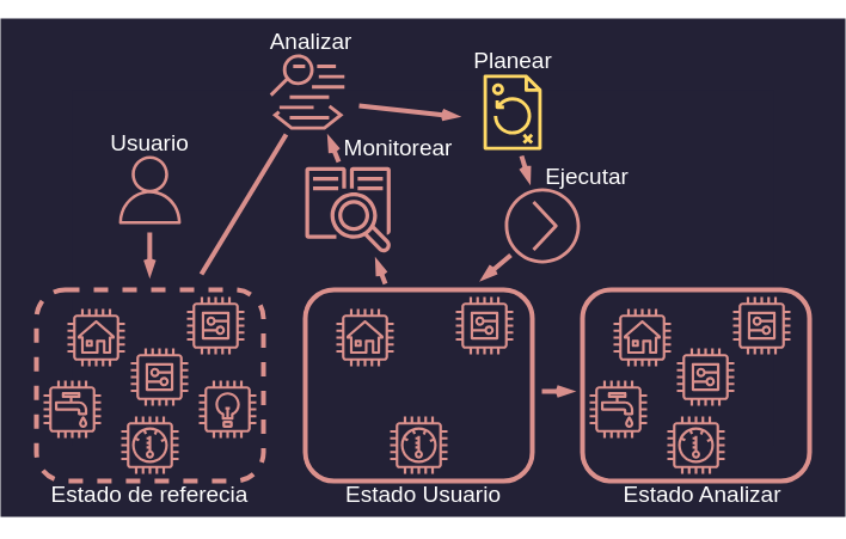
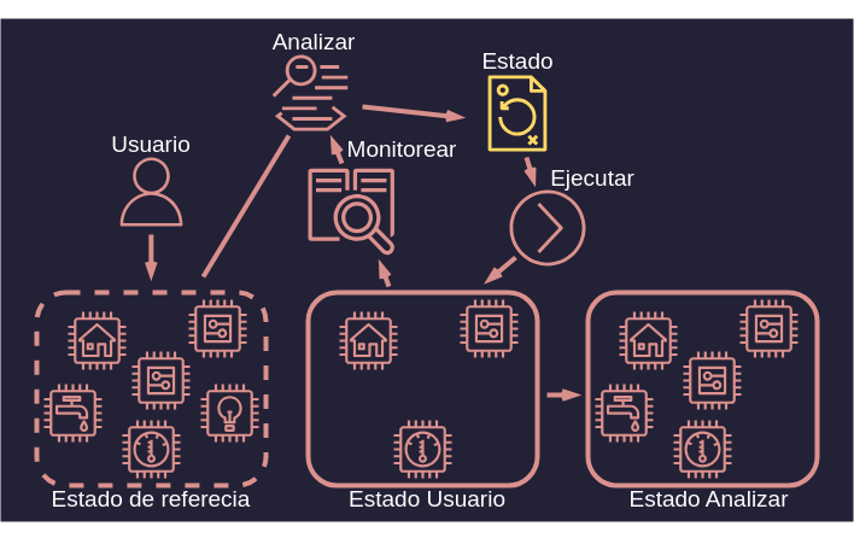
  <mxCell id="0" />
  <mxCell id="1" parent="0" />
  <mxCell id="2" value="" style="group;fillColor=#232136;strokeColor=#232136;strokeWidth=60;movable=1;resizable=1;rotatable=1;deletable=1;editable=1;locked=0;connectable=1;fontSize=19;" parent="1" vertex="1" connectable="0"><mxGeometry x="20" y="45" width="647" height="357" as="geometry" /></mxCell>
  <mxCell id="3" value="" style="sketch=0;outlineConnect=0;fontColor=#232F3E;gradientColor=none;fillColor=#DB918D;strokeColor=none;dashed=0;verticalLabelPosition=bottom;verticalAlign=top;align=center;html=1;fontSize=19;fontStyle=0;aspect=fixed;pointerEvents=1;shape=mxgraph.aws4.user;container=0;fillStyle=auto;" parent="2" vertex="1"><mxGeometry x="66.5" y="85" width="57" height="57" as="geometry" /></mxCell>
  <mxCell id="4" value="" style="endArrow=openThin;html=1;rounded=0;labelBackgroundColor=default;strokeColor=#D88F8C;strokeWidth=4;align=center;verticalAlign=middle;fontFamily=Helvetica;fontSize=19;fontColor=default;shape=connector;endFill=0;" parent="2" edge="1"><mxGeometry width="50" height="50" relative="1" as="geometry"><mxPoint x="94.83" y="149" as="sourcePoint" /><mxPoint x="94.83" y="186" as="targetPoint" /></mxGeometry></mxCell>
  <mxCell id="5" value="" style="endArrow=none;html=1;rounded=0;labelBackgroundColor=default;strokeColor=#D88F8C;strokeWidth=4;align=center;verticalAlign=middle;fontFamily=Helvetica;fontSize=19;fontColor=default;shape=connector;" parent="2" edge="1"><mxGeometry width="50" height="50" relative="1" as="geometry"><mxPoint x="138" y="184" as="sourcePoint" /><mxPoint x="209" y="67" as="targetPoint" /></mxGeometry></mxCell>
  <mxCell id="6" value="" style="sketch=0;outlineConnect=0;fontColor=#232F3E;gradientColor=none;fillColor=#DB918D;strokeColor=#DB918D;dashed=0;verticalLabelPosition=bottom;verticalAlign=top;align=center;html=1;fontSize=19;fontStyle=0;aspect=fixed;pointerEvents=1;shape=mxgraph.aws4.action;fontFamily=Helvetica;container=0;rotation=0;" parent="2" vertex="1"><mxGeometry x="392" y="112" width="63" height="63" as="geometry" /></mxCell>
  <mxCell id="7" value="" style="endArrow=openThin;html=1;rounded=0;labelBackgroundColor=default;strokeColor=#D88F8C;strokeWidth=4;align=center;verticalAlign=middle;fontFamily=Helvetica;fontSize=19;fontColor=default;shape=connector;endFill=0;" parent="2" edge="1"><mxGeometry width="50" height="50" relative="1" as="geometry"><mxPoint x="253" y="90" as="sourcePoint" /><mxPoint x="244" y="68" as="targetPoint" /></mxGeometry></mxCell>
  <mxCell id="8" value="" style="sketch=0;outlineConnect=0;fontColor=#232F3E;gradientColor=none;fillColor=#DB918D;strokeColor=none;dashed=0;verticalLabelPosition=bottom;verticalAlign=top;align=center;html=1;fontSize=19;fontStyle=0;aspect=fixed;shape=mxgraph.aws4.application_discovery_service_aws_agentless_collector;rotation=0;container=0;" parent="2" vertex="1"><mxGeometry x="225" y="94" width="72" height="72" as="geometry" /></mxCell>
  <mxCell id="9" value="" style="sketch=0;outlineConnect=0;fontColor=#232F3E;gradientColor=none;fillColor=#DB918D;strokeColor=none;dashed=0;verticalLabelPosition=bottom;verticalAlign=top;align=center;html=1;fontSize=19;fontStyle=0;aspect=fixed;shape=mxgraph.aws4.mainframe_modernization_analyzer;rotation=0;container=0;" parent="2" vertex="1"><mxGeometry x="195" width="63" height="63" as="geometry" /></mxCell>
  <mxCell id="10" value="" style="sketch=0;outlineConnect=0;fontColor=#232F3E;gradientColor=none;fillColor=#FFD966;strokeColor=#DB918D;dashed=0;verticalLabelPosition=bottom;verticalAlign=top;align=center;html=1;fontSize=19;fontStyle=0;aspect=fixed;pointerEvents=1;shape=mxgraph.aws4.backup_plan;fontFamily=Helvetica;container=0;rotation=0;" parent="2" vertex="1"><mxGeometry x="367" y="17" width="63" height="63" as="geometry" /></mxCell>
  <mxCell id="11" value="" style="endArrow=openThin;html=1;rounded=0;labelBackgroundColor=default;strokeColor=#D88F8C;strokeWidth=4;align=center;verticalAlign=middle;fontFamily=Helvetica;fontSize=19;fontColor=default;shape=connector;endFill=0;" parent="2" edge="1"><mxGeometry width="50" height="50" relative="1" as="geometry"><mxPoint x="292" y="192" as="sourcePoint" /><mxPoint x="284" y="171" as="targetPoint" /></mxGeometry></mxCell>
  <mxCell id="12" value="" style="endArrow=none;html=1;rounded=0;labelBackgroundColor=default;strokeColor=#D88F8C;strokeWidth=4;align=center;verticalAlign=middle;fontFamily=Helvetica;fontSize=19;fontColor=default;shape=connector;endFill=0;startArrow=openThin;startFill=0;exitX=0.547;exitY=0.146;exitDx=0;exitDy=0;exitPerimeter=0;" parent="2" source="2" edge="1"><mxGeometry width="50" height="50" relative="1" as="geometry"><mxPoint x="335" y="51" as="sourcePoint" /><mxPoint x="270" y="43" as="targetPoint" /></mxGeometry></mxCell>
  <mxCell id="13" value="" style="endArrow=none;html=1;rounded=0;labelBackgroundColor=default;strokeColor=#D88F8C;strokeWidth=4;align=center;verticalAlign=middle;fontFamily=Helvetica;fontSize=19;fontColor=default;shape=connector;startArrow=openThin;startFill=0;" parent="2" edge="1"><mxGeometry width="50" height="50" relative="1" as="geometry"><mxPoint x="413" y="108" as="sourcePoint" /><mxPoint x="406" y="85" as="targetPoint" /></mxGeometry></mxCell>
  <mxCell id="14" value="" style="endArrow=openThin;html=1;rounded=0;labelBackgroundColor=default;strokeColor=#D88F8C;strokeWidth=4;align=center;verticalAlign=middle;fontFamily=Helvetica;fontSize=19;fontColor=default;shape=connector;endFill=0;" parent="2" edge="1"><mxGeometry width="50" height="50" relative="1" as="geometry"><mxPoint x="423" y="282" as="sourcePoint" /><mxPoint x="450" y="282" as="targetPoint" /></mxGeometry></mxCell>
  <mxCell id="15" value="" style="endArrow=none;html=1;rounded=0;labelBackgroundColor=default;strokeColor=#D88F8C;strokeWidth=4;align=center;verticalAlign=middle;fontFamily=Helvetica;fontSize=19;fontColor=default;shape=connector;startArrow=openThin;startFill=0;" parent="2" edge="1"><mxGeometry width="50" height="50" relative="1" as="geometry"><mxPoint x="372" y="189" as="sourcePoint" /><mxPoint x="397" y="168" as="targetPoint" /></mxGeometry></mxCell>
  <mxCell id="16" value="" style="group;strokeColor=#DB918D;rounded=1;strokeWidth=4;container=0;fontSize=19;" parent="2" vertex="1" connectable="0"><mxGeometry x="225" y="197" width="190" height="160" as="geometry" /></mxCell>
  <mxCell id="17" value="" style="sketch=0;outlineConnect=0;fontColor=#232F3E;gradientColor=none;strokeColor=#DB918D;fillColor=none;dashed=0;verticalLabelPosition=bottom;verticalAlign=top;align=center;html=1;fontSize=19;fontStyle=0;aspect=fixed;shape=mxgraph.aws4.resourceIcon;resIcon=mxgraph.aws4.house;fontFamily=Helvetica;container=0;" parent="2" vertex="1"><mxGeometry x="245" y="207" width="60" height="60" as="geometry" /></mxCell>
  <mxCell id="18" value="" style="sketch=0;outlineConnect=0;fontColor=#232F3E;gradientColor=none;strokeColor=#DB918D;fillColor=none;dashed=0;verticalLabelPosition=bottom;verticalAlign=top;align=center;html=1;fontSize=19;fontStyle=0;aspect=fixed;shape=mxgraph.aws4.resourceIcon;resIcon=mxgraph.aws4.thermostat;fontFamily=Helvetica;container=0;" parent="2" vertex="1"><mxGeometry x="290" y="297" width="60" height="60" as="geometry" /></mxCell>
  <mxCell id="19" value="" style="sketch=0;outlineConnect=0;fontColor=#232F3E;gradientColor=none;strokeColor=#DB918D;fillColor=none;dashed=0;verticalLabelPosition=bottom;verticalAlign=top;align=center;html=1;fontSize=19;fontStyle=0;aspect=fixed;shape=mxgraph.aws4.resourceIcon;resIcon=mxgraph.aws4.generic;fontFamily=Helvetica;container=0;" parent="2" vertex="1"><mxGeometry x="345" y="197" width="60" height="60" as="geometry" /></mxCell>
  <mxCell id="20" value="" style="group;strokeColor=#DB918D;rounded=1;strokeWidth=4;container=0;dashed=1;fontSize=19;" parent="2" vertex="1" connectable="0"><mxGeometry y="197" width="190" height="160" as="geometry" /></mxCell>
  <mxCell id="21" value="" style="sketch=0;outlineConnect=0;fontColor=#232F3E;gradientColor=none;strokeColor=#DB918D;fillColor=none;dashed=0;verticalLabelPosition=bottom;verticalAlign=top;align=center;html=1;fontSize=19;fontStyle=0;aspect=fixed;shape=mxgraph.aws4.resourceIcon;resIcon=mxgraph.aws4.lightbulb;fontFamily=Helvetica;container=0;" parent="2" vertex="1"><mxGeometry x="130" y="267" width="60" height="60" as="geometry" /></mxCell>
  <mxCell id="22" value="" style="sketch=0;outlineConnect=0;fontColor=#232F3E;gradientColor=none;strokeColor=#DB918D;fillColor=none;dashed=0;verticalLabelPosition=bottom;verticalAlign=top;align=center;html=1;fontSize=19;fontStyle=0;aspect=fixed;shape=mxgraph.aws4.resourceIcon;resIcon=mxgraph.aws4.house;fontFamily=Helvetica;container=0;" parent="2" vertex="1"><mxGeometry x="20" y="207" width="60" height="60" as="geometry" /></mxCell>
  <mxCell id="23" value="" style="sketch=0;outlineConnect=0;fontColor=#232F3E;gradientColor=none;strokeColor=#DB918D;fillColor=none;dashed=0;verticalLabelPosition=bottom;verticalAlign=top;align=center;html=1;fontSize=19;fontStyle=0;aspect=fixed;shape=mxgraph.aws4.resourceIcon;resIcon=mxgraph.aws4.thermostat;fontFamily=Helvetica;container=0;" parent="2" vertex="1"><mxGeometry x="65" y="297" width="60" height="60" as="geometry" /></mxCell>
  <mxCell id="24" value="" style="sketch=0;outlineConnect=0;fontColor=#232F3E;gradientColor=none;strokeColor=#DB918D;fillColor=none;dashed=0;verticalLabelPosition=bottom;verticalAlign=top;align=center;html=1;fontSize=19;fontStyle=0;aspect=fixed;shape=mxgraph.aws4.resourceIcon;resIcon=mxgraph.aws4.generic;fontFamily=Helvetica;container=0;" parent="2" vertex="1"><mxGeometry x="120" y="197" width="60" height="60" as="geometry" /></mxCell>
  <mxCell id="25" value="" style="sketch=0;outlineConnect=0;fontColor=#232F3E;gradientColor=none;strokeColor=#DB918D;fillColor=none;dashed=0;verticalLabelPosition=bottom;verticalAlign=top;align=center;html=1;fontSize=19;fontStyle=0;aspect=fixed;shape=mxgraph.aws4.resourceIcon;resIcon=mxgraph.aws4.utility;fontFamily=Helvetica;container=0;" parent="2" vertex="1"><mxGeometry y="267" width="60" height="60" as="geometry" /></mxCell>
  <mxCell id="26" value="" style="sketch=0;outlineConnect=0;fontColor=#232F3E;gradientColor=none;strokeColor=#DB918D;fillColor=none;dashed=0;verticalLabelPosition=bottom;verticalAlign=top;align=center;html=1;fontSize=19;fontStyle=0;aspect=fixed;shape=mxgraph.aws4.resourceIcon;resIcon=mxgraph.aws4.generic;fontFamily=Helvetica;container=0;" parent="2" vertex="1"><mxGeometry x="73" y="240" width="60" height="60" as="geometry" /></mxCell>
  <mxCell id="27" value="" style="group;strokeColor=#DB918D;rounded=1;strokeWidth=4;container=0;fontSize=19;" parent="2" vertex="1" connectable="0"><mxGeometry x="457" y="197" width="190" height="160" as="geometry" /></mxCell>
  <mxCell id="28" value="" style="sketch=0;outlineConnect=0;fontColor=#232F3E;gradientColor=none;strokeColor=#DB918D;fillColor=none;dashed=0;verticalLabelPosition=bottom;verticalAlign=top;align=center;html=1;fontSize=19;fontStyle=0;aspect=fixed;shape=mxgraph.aws4.resourceIcon;resIcon=mxgraph.aws4.house;fontFamily=Helvetica;container=0;" parent="2" vertex="1"><mxGeometry x="477" y="207" width="60" height="60" as="geometry" /></mxCell>
  <mxCell id="29" value="" style="sketch=0;outlineConnect=0;fontColor=#232F3E;gradientColor=none;strokeColor=#DB918D;fillColor=none;dashed=0;verticalLabelPosition=bottom;verticalAlign=top;align=center;html=1;fontSize=19;fontStyle=0;aspect=fixed;shape=mxgraph.aws4.resourceIcon;resIcon=mxgraph.aws4.thermostat;fontFamily=Helvetica;container=0;" parent="2" vertex="1"><mxGeometry x="522" y="297" width="60" height="60" as="geometry" /></mxCell>
  <mxCell id="30" value="" style="sketch=0;outlineConnect=0;fontColor=#232F3E;gradientColor=none;strokeColor=#DB918D;fillColor=none;dashed=0;verticalLabelPosition=bottom;verticalAlign=top;align=center;html=1;fontSize=19;fontStyle=0;aspect=fixed;shape=mxgraph.aws4.resourceIcon;resIcon=mxgraph.aws4.generic;fontFamily=Helvetica;container=0;" parent="2" vertex="1"><mxGeometry x="577" y="197" width="60" height="60" as="geometry" /></mxCell>
  <mxCell id="31" value="" style="sketch=0;outlineConnect=0;fontColor=#232F3E;gradientColor=none;strokeColor=#DB918D;fillColor=none;dashed=0;verticalLabelPosition=bottom;verticalAlign=top;align=center;html=1;fontSize=19;fontStyle=0;aspect=fixed;shape=mxgraph.aws4.resourceIcon;resIcon=mxgraph.aws4.utility;fontFamily=Helvetica;container=0;" parent="2" vertex="1"><mxGeometry x="457" y="267" width="60" height="60" as="geometry" /></mxCell>
  <mxCell id="32" value="" style="sketch=0;outlineConnect=0;fontColor=#232F3E;gradientColor=none;strokeColor=#DB918D;fillColor=none;dashed=0;verticalLabelPosition=bottom;verticalAlign=top;align=center;html=1;fontSize=19;fontStyle=0;aspect=fixed;shape=mxgraph.aws4.resourceIcon;resIcon=mxgraph.aws4.generic;fontFamily=Helvetica;container=0;" parent="2" vertex="1"><mxGeometry x="530" y="240" width="60" height="60" as="geometry" /></mxCell>
  <mxCell id="33" value="Usuario" style="text;html=1;strokeColor=none;fillColor=none;align=center;verticalAlign=middle;whiteSpace=wrap;rounded=0;fontSize=19;fontFamily=Helvetica;fontColor=#FFFFFF;movable=1;resizable=1;rotatable=1;deletable=1;editable=1;locked=0;connectable=1;" parent="2" vertex="1"><mxGeometry x="65" y="60" width="60" height="30" as="geometry" /></mxCell>
  <mxCell id="34" value="Monitorear" style="text;html=1;strokeColor=none;fillColor=none;align=center;verticalAlign=middle;whiteSpace=wrap;rounded=0;fontSize=19;fontFamily=Helvetica;fontColor=#FFFFFF;" parent="2" vertex="1"><mxGeometry x="208" y="64" width="190" height="30" as="geometry" /></mxCell>
  <mxCell id="35" value="Ejecutar" style="text;html=1;strokeColor=none;fillColor=none;align=center;verticalAlign=middle;whiteSpace=wrap;rounded=0;fontSize=19;fontFamily=Helvetica;fontColor=#FFFFFF;" parent="2" vertex="1"><mxGeometry x="366" y="88" width="190" height="29.5" as="geometry" /></mxCell>
  <mxCell id="36" value="Estado de referecia" style="text;html=1;strokeColor=none;fillColor=none;align=center;verticalAlign=middle;whiteSpace=wrap;rounded=0;fontSize=19;fontFamily=Helvetica;fontColor=#FFFFFF;" parent="1" vertex="1"><mxGeometry x="20" y="399" width="190" height="30" as="geometry" /></mxCell>
  <mxCell id="37" value="Estado Usuario" style="text;html=1;strokeColor=none;fillColor=none;align=center;verticalAlign=middle;whiteSpace=wrap;rounded=0;fontSize=19;fontFamily=Helvetica;fontColor=#FFFFFF;" parent="1" vertex="1"><mxGeometry x="248.5" y="399" width="190" height="30" as="geometry" /></mxCell>
  <mxCell id="38" value="Estado Analizar" style="text;html=1;strokeColor=none;fillColor=none;align=center;verticalAlign=middle;whiteSpace=wrap;rounded=0;fontSize=19;fontFamily=Helvetica;fontColor=#FFFFFF;" parent="1" vertex="1"><mxGeometry x="494" y="399" width="167" height="30" as="geometry" /></mxCell>
  <mxCell id="39" value="Analizar" style="text;html=1;strokeColor=none;fillColor=none;align=center;verticalAlign=middle;whiteSpace=wrap;rounded=0;fontSize=19;fontFamily=Helvetica;fontColor=#FFFFFF;" parent="1" vertex="1"><mxGeometry x="155" y="20" width="190" height="30" as="geometry" /></mxCell>
- <mxCell id="40" value="Planear" style="text;html=1;strokeColor=none;fillColor=none;align=center;verticalAlign=middle;whiteSpace=wrap;rounded=0;fontSize=19;fontFamily=Helvetica;fontColor=#FFFFFF;" parent="1" vertex="1"><mxGeometry x="324" y="36" width="190" height="30" as="geometry" /></mxCell>
+ <mxCell id="40" value="Estado" style="text;html=1;strokeColor=none;fillColor=none;align=center;verticalAlign=middle;whiteSpace=wrap;rounded=0;fontSize=19;fontFamily=Helvetica;fontColor=#FFFFFF;" parent="1" vertex="1"><mxGeometry x="324" y="36" width="190" height="30" as="geometry" /></mxCell>
